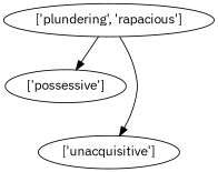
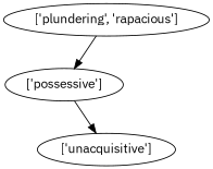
  strict digraph {
    fontname="IBM Plex Sans"
    node [fontname="IBM Plex Sans"]
    edge [fontname="IBM Plex Sans"]
    "['plundering', 'rapacious']"
    "['possessive']"
    "['unacquisitive']"
    "['plundering', 'rapacious']" -> "['possessive']"
-   "['plundering', 'rapacious']" -> "['unacquisitive']"
+   "['possessive']" -> "['unacquisitive']"
  }
